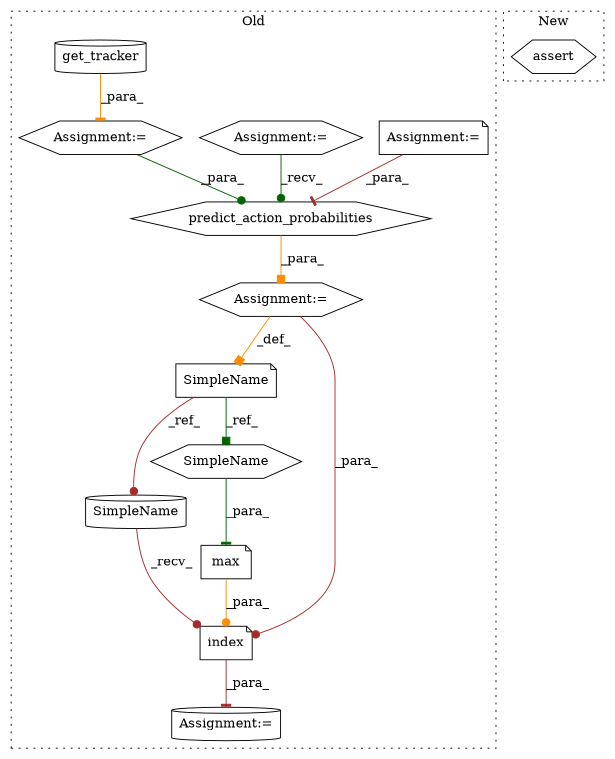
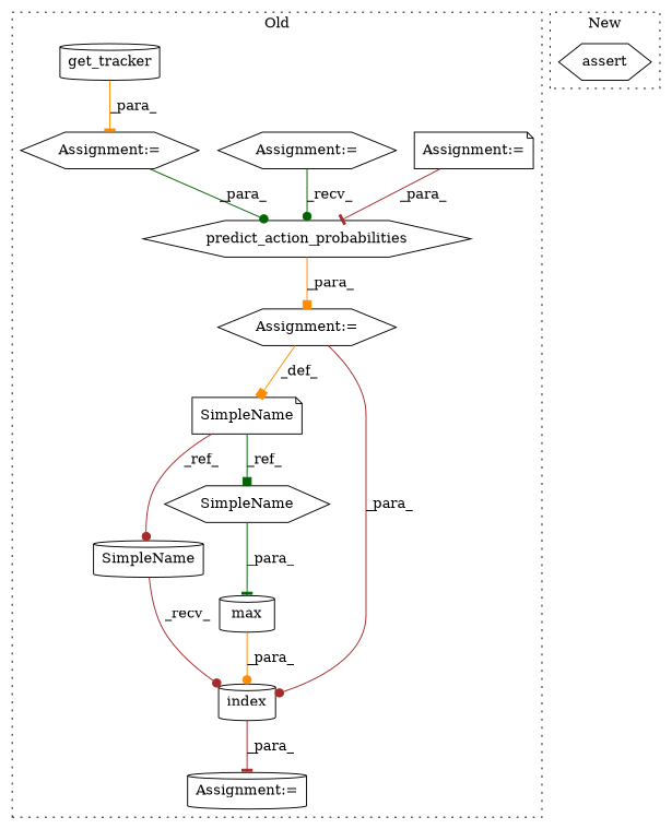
  digraph {
    node [a=7 l=6 shape=hexagon]
    edge [arrowhead=dot color=brown]
    n1 [a=32 l="29,1" label=predict_action_probabilities s="23405,23448"]
-   n2 [a=32 l="4,1" label=max s="23474,23484" shape=note]
+   n2 [a=32 l="4,1" label=max s="23474,23484" shape=cylinder]
    n3 [a=42 label=SimpleName s=23383 shape=note]
-   n4 [a=32 l="6,1" label=index s="23468,23485" shape=note]
+   n4 [a=32 l="6,1" label=index s="23468,23485" shape=cylinder]
    n5 [l=1 label="Assignment:=" s=23460 shape=cylinder]
    n6 [l=1 label="Assignment:=" s=23357]
    n7 [label="Assignment:=" s=23065 shape=note]
    n8 [l=14 label="Assignment:=" s=23113]
    n9 [l=1 label="Assignment:=" s=23389]
    n10 [a=32 l="12,1" label=get_tracker s="23358,23376" shape=cylinder]
    n11 [a=42 label=SimpleName s=23461 shape=cylinder]
    n12 [a=42 label=SimpleName s=23478]
    n13 [a=6 l=7 label=assert s=24503]
    subgraph cluster_1 {
      label=Old
      style=dotted
      n1
      n2
      n3
      n4
      n5
      n6
      n7
      n8
      n9
      n10
      n11
      n12
    }
    subgraph cluster_2 {
      label=New
      style=dotted
      n13
    }
    n1 -> n9 [arrowhead=box color=darkorange label=_para_]
    n2 -> n4 [color=darkorange label=_para_]
    n3 -> n11 [label=_ref_]
    n3 -> n12 [arrowhead=box color=darkgreen label=_ref_]
    n4 -> n5 [arrowhead=tee label=_para_]
    n6 -> n1 [color=darkgreen label=_para_]
    n7 -> n1 [arrowhead=tee label=_para_]
    n8 -> n1 [color=darkgreen label=_recv_]
    n9 -> n3 [arrowhead=box color=darkorange label=_def_]
    n9 -> n4 [label=_para_]
    n10 -> n6 [arrowhead=tee color=darkorange label=_para_]
    n11 -> n4 [label=_recv_]
    n12 -> n2 [arrowhead=tee color=darkgreen label=_para_]
  }
